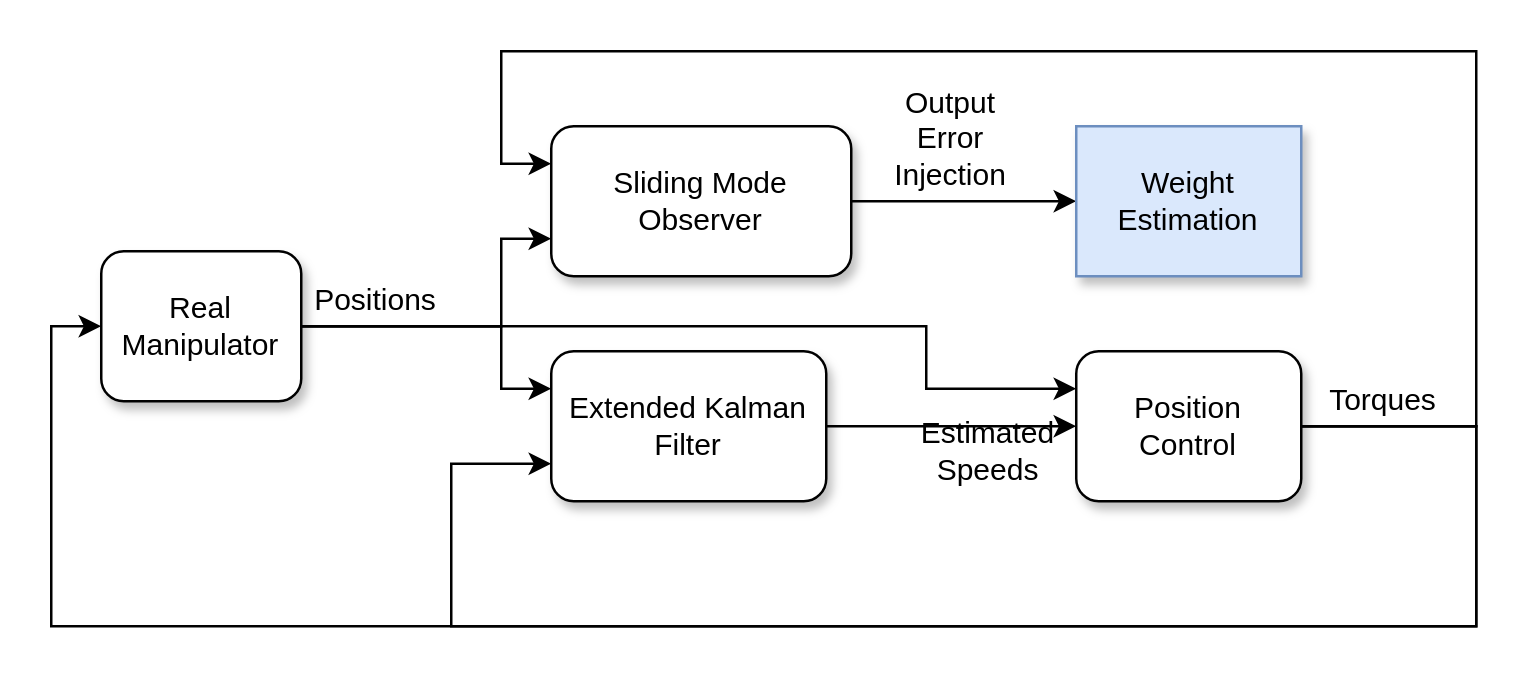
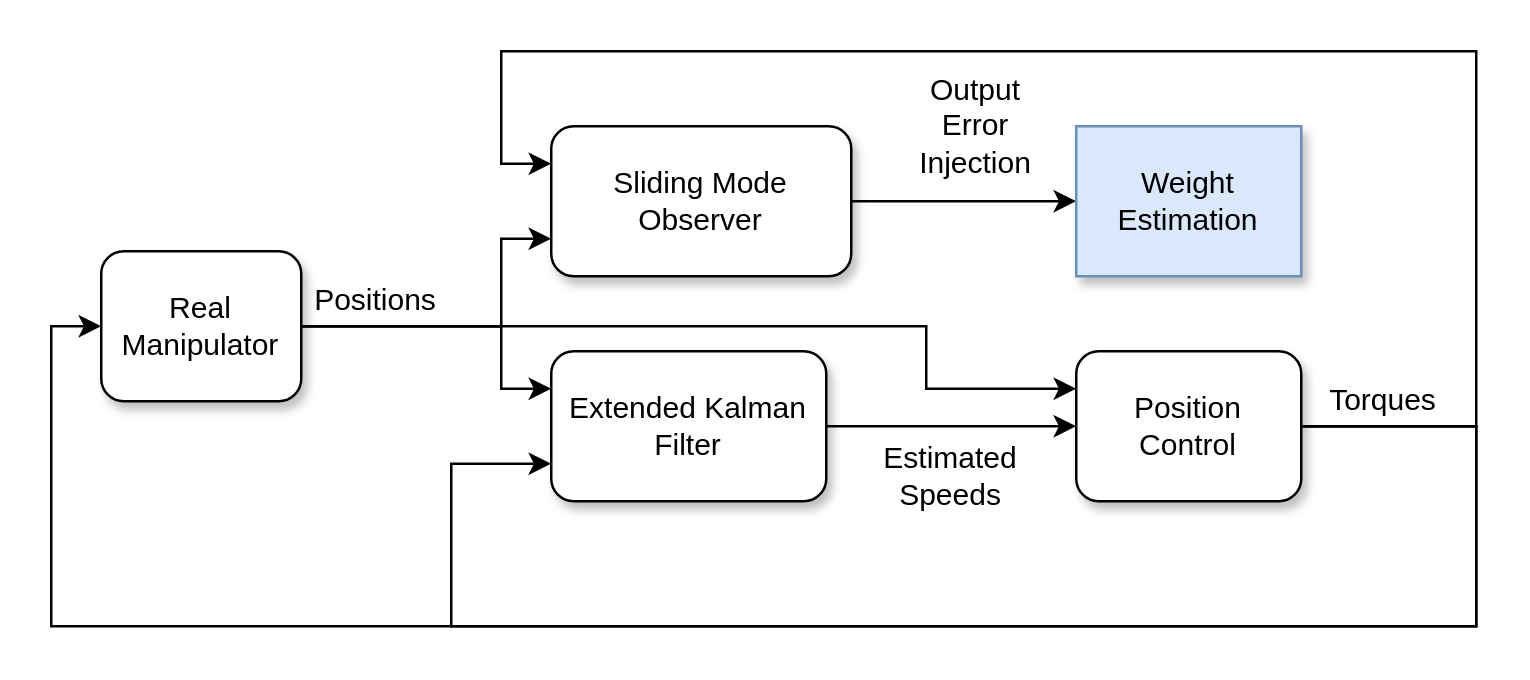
  <mxCell id="0" />
  <mxCell id="1" parent="0" />
  <mxCell id="2" style="edgeStyle=orthogonalEdgeStyle;rounded=0;orthogonalLoop=1;jettySize=auto;html=1;exitX=1;exitY=0.5;exitDx=0;exitDy=0;entryX=0;entryY=0.25;entryDx=0;entryDy=0;" edge="1" parent="1" source="5" target="10"><mxGeometry relative="1" as="geometry"><mxPoint x="200" y="160" as="targetPoint" /><Array as="points"><mxPoint x="200" y="130" /><mxPoint x="200" y="155" /></Array></mxGeometry></mxCell>
  <mxCell id="3" style="edgeStyle=orthogonalEdgeStyle;rounded=0;orthogonalLoop=1;jettySize=auto;html=1;exitX=1;exitY=0.5;exitDx=0;exitDy=0;entryX=0;entryY=0.75;entryDx=0;entryDy=0;" edge="1" parent="1" source="5" target="7"><mxGeometry relative="1" as="geometry"><Array as="points"><mxPoint x="200" y="130" /><mxPoint x="200" y="95" /></Array></mxGeometry></mxCell>
  <mxCell id="4" style="edgeStyle=orthogonalEdgeStyle;rounded=0;orthogonalLoop=1;jettySize=auto;html=1;exitX=1;exitY=0.5;exitDx=0;exitDy=0;entryX=0;entryY=0.25;entryDx=0;entryDy=0;" edge="1" parent="1" source="5" target="14"><mxGeometry relative="1" as="geometry"><Array as="points"><mxPoint x="370" y="130" /><mxPoint x="370" y="155" /></Array></mxGeometry></mxCell>
  <mxCell id="5" value="&lt;div&gt;Real &lt;br&gt;&lt;/div&gt;&lt;div&gt;Manipulator&lt;br&gt;&lt;/div&gt;" style="rounded=1;whiteSpace=wrap;html=1;glass=0;shadow=1;" vertex="1" parent="1"><mxGeometry x="40" y="100" width="80" height="60" as="geometry" /></mxCell>
  <mxCell id="6" value="" style="edgeStyle=orthogonalEdgeStyle;rounded=0;orthogonalLoop=1;jettySize=auto;html=1;" edge="1" parent="1" source="7" target="8"><mxGeometry relative="1" as="geometry" /></mxCell>
  <mxCell id="7" value="&lt;div&gt;Sliding Mode&lt;/div&gt;&lt;div&gt;Observer&lt;br&gt;&lt;/div&gt;" style="rounded=1;whiteSpace=wrap;html=1;glass=0;shadow=1;" vertex="1" parent="1"><mxGeometry x="220" y="50" width="120" height="60" as="geometry" /></mxCell>
  <mxCell id="8" value="&lt;div&gt;Weight &lt;br&gt;&lt;/div&gt;&lt;div&gt;Estimation&lt;br&gt;&lt;/div&gt;" style="whiteSpace=wrap;html=1;fillColor=#dae8fc;strokeColor=#6c8ebf;glass=0;shadow=1;rounded=0;" vertex="1" parent="1"><mxGeometry x="430" y="50" width="90" height="60" as="geometry" /></mxCell>
  <mxCell id="9" style="edgeStyle=orthogonalEdgeStyle;rounded=0;orthogonalLoop=1;jettySize=auto;html=1;exitX=1;exitY=0.5;exitDx=0;exitDy=0;entryX=0;entryY=0.5;entryDx=0;entryDy=0;" edge="1" parent="1" source="10" target="14"><mxGeometry relative="1" as="geometry" /></mxCell>
  <mxCell id="10" value="&lt;div&gt;Extended Kalman &lt;br&gt;&lt;/div&gt;&lt;div&gt;Filter&lt;br&gt;&lt;/div&gt;" style="rounded=1;whiteSpace=wrap;html=1;glass=0;shadow=1;" vertex="1" parent="1"><mxGeometry x="220" y="140" width="110" height="60" as="geometry" /></mxCell>
  <mxCell id="11" style="edgeStyle=orthogonalEdgeStyle;rounded=0;orthogonalLoop=1;jettySize=auto;html=1;entryX=0;entryY=0.5;entryDx=0;entryDy=0;" edge="1" parent="1" source="14" target="5"><mxGeometry relative="1" as="geometry"><Array as="points"><mxPoint x="590" y="170" /><mxPoint x="590" y="250" /><mxPoint x="20" y="250" /><mxPoint x="20" y="130" /></Array></mxGeometry></mxCell>
  <mxCell id="12" style="edgeStyle=orthogonalEdgeStyle;rounded=0;orthogonalLoop=1;jettySize=auto;html=1;exitX=1;exitY=0.5;exitDx=0;exitDy=0;entryX=0;entryY=0.75;entryDx=0;entryDy=0;" edge="1" parent="1" source="14" target="10"><mxGeometry relative="1" as="geometry"><Array as="points"><mxPoint x="590" y="170" /><mxPoint x="590" y="250" /><mxPoint x="180" y="250" /><mxPoint x="180" y="185" /></Array></mxGeometry></mxCell>
  <mxCell id="13" style="edgeStyle=orthogonalEdgeStyle;rounded=0;orthogonalLoop=1;jettySize=auto;html=1;exitX=1;exitY=0.5;exitDx=0;exitDy=0;entryX=0;entryY=0.25;entryDx=0;entryDy=0;" edge="1" parent="1" source="14" target="7"><mxGeometry relative="1" as="geometry"><Array as="points"><mxPoint x="590" y="170" /><mxPoint x="590" y="20" /><mxPoint x="200" y="20" /><mxPoint x="200" y="65" /></Array></mxGeometry></mxCell>
  <mxCell id="14" value="&lt;div&gt;Position &lt;br&gt;&lt;/div&gt;&lt;div&gt;Control&lt;br&gt;&lt;/div&gt;" style="rounded=1;whiteSpace=wrap;html=1;glass=0;shadow=1;" vertex="1" parent="1"><mxGeometry x="430" y="140" width="90" height="60" as="geometry" /></mxCell>
  <mxCell id="15" value="Torques" style="text;html=1;strokeColor=none;fillColor=none;align=center;verticalAlign=middle;whiteSpace=wrap;rounded=0;" vertex="1" parent="1"><mxGeometry x="533" y="150" width="40" height="20" as="geometry" /></mxCell>
  <mxCell id="16" value="Positions" style="text;html=1;strokeColor=none;fillColor=none;align=center;verticalAlign=middle;whiteSpace=wrap;rounded=0;" vertex="1" parent="1"><mxGeometry x="130" y="110" width="40" height="20" as="geometry" /></mxCell>
- <mxCell id="17" value="&lt;div&gt;Estimated&lt;/div&gt;&lt;div&gt;Speeds&lt;br&gt;&lt;/div&gt;" style="text;html=1;strokeColor=none;fillColor=none;align=center;verticalAlign=middle;whiteSpace=wrap;rounded=0;" vertex="1" parent="1"><mxGeometry x="375" y="170" width="40" height="20" as="geometry" /></mxCell>
- <mxCell id="18" value="&lt;div&gt;Output Error&lt;/div&gt;&lt;div&gt;Injection&lt;br&gt;&lt;/div&gt;" style="text;html=1;strokeColor=none;fillColor=none;align=center;verticalAlign=middle;whiteSpace=wrap;rounded=0;" vertex="1" parent="1"><mxGeometry x="360" y="40" width="40" height="30" as="geometry" /></mxCell>
+ <mxCell id="17" value="&lt;div&gt;Estimated&lt;/div&gt;&lt;div&gt;Speeds&lt;br&gt;&lt;/div&gt;" style="text;html=1;strokeColor=none;fillColor=none;align=center;verticalAlign=middle;whiteSpace=wrap;rounded=0;" vertex="1" parent="1"><mxGeometry x="360" y="180" width="40" height="20" as="geometry" /></mxCell>
+ <mxCell id="18" value="&lt;div&gt;Output Error&lt;/div&gt;&lt;div&gt;Injection&lt;br&gt;&lt;/div&gt;" style="text;html=1;strokeColor=none;fillColor=none;align=center;verticalAlign=middle;whiteSpace=wrap;rounded=0;" vertex="1" parent="1"><mxGeometry x="370" y="35" width="40" height="30" as="geometry" /></mxCell>
